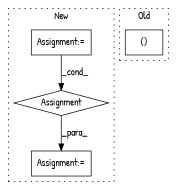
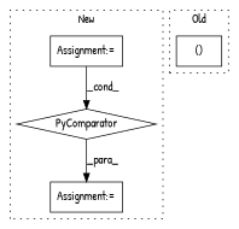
  digraph {
    fontname="Patrick Hand"
    node [a=7 l=39 s=9856 shape=box fontname="Patrick Hand"]
    edge [fontname="Patrick Hand"]
-   n1 [a=113 label=Assignment shape=diamond]
+   n1 [a=113 label=PyComparator shape=diamond]
    n2 [label="Assignment:="]
    n3 [l=14 label="Assignment:=" s=9764]
    n4 [a=106 l=47 label="()" s=9714]
    subgraph cluster_1 {
      label=New
      style=dotted
      n1
      n2
      n3
    }
    subgraph cluster_2 {
      label=Old
      style=dotted
      n4
    }
    n1 -> n3 [label=_para_]
    n2 -> n1 [label=_cond_]
  }
